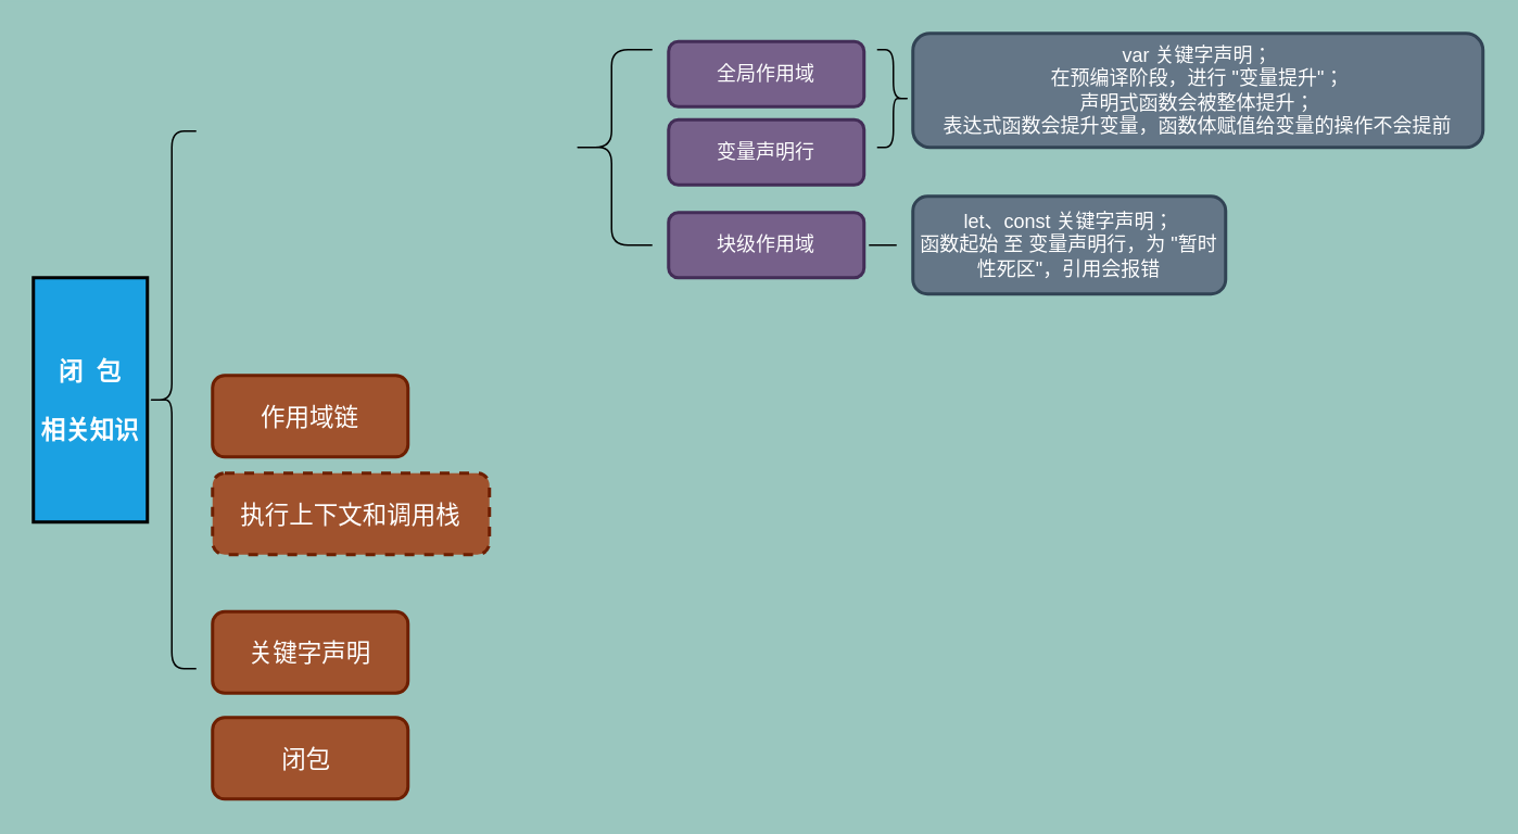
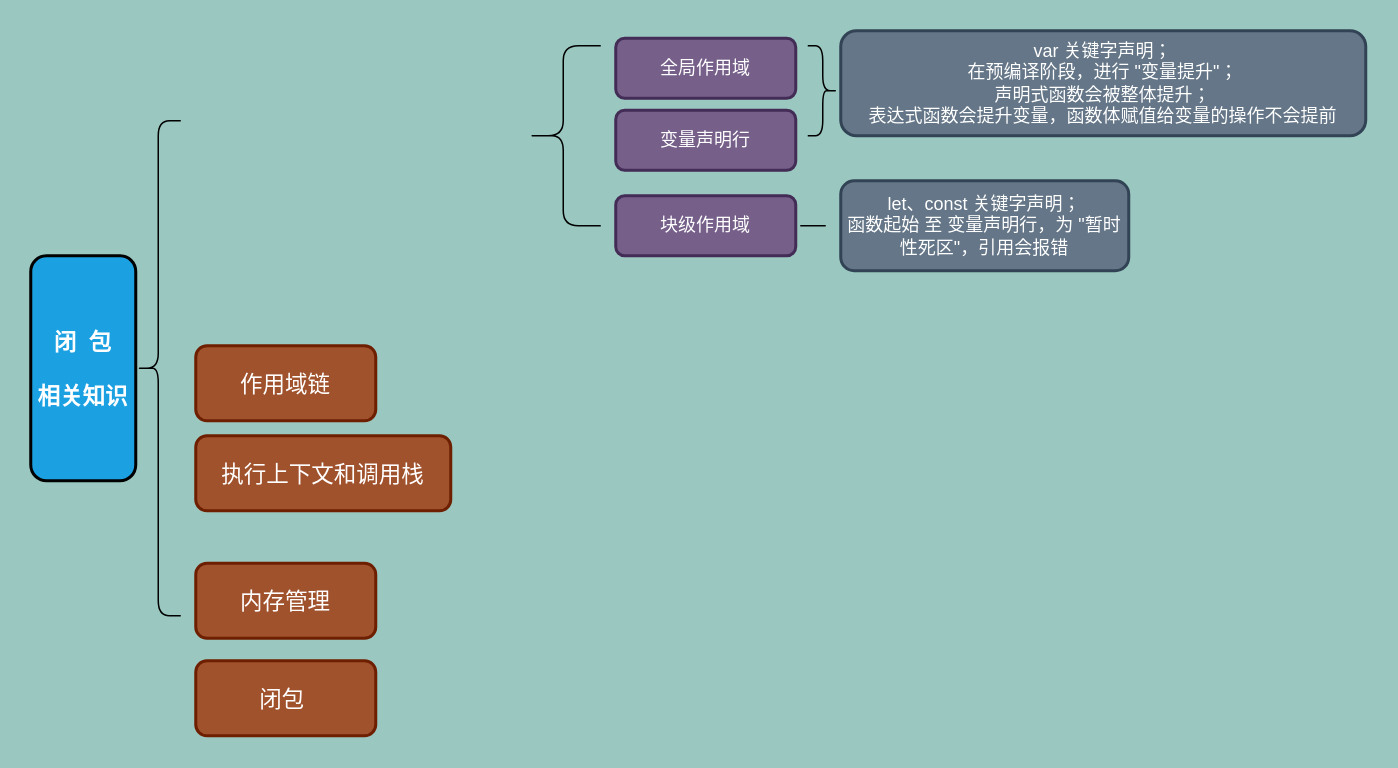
  <mxCell id="0" />
  <mxCell id="1" parent="0" />
- <mxCell id="2" value="&lt;b&gt;&lt;font style=&quot;font-size: 15px;&quot; color=&quot;#ffffff&quot;&gt;闭&amp;nbsp; 包&lt;br&gt;&lt;br&gt;相关知识&lt;br&gt;&lt;/font&gt;&lt;/b&gt;" style="whiteSpace=wrap;html=1;strokeWidth=2;fillWeight=4;hachureGap=8;hachureAngle=45;fillColor=#1ba1e2;fillStyle=solid;rounded=0;" parent="1" vertex="1"><mxGeometry x="20" y="170" width="70" height="150" as="geometry" /></mxCell>
+ <mxCell id="2" value="&lt;b&gt;&lt;font style=&quot;font-size: 15px;&quot; color=&quot;#ffffff&quot;&gt;闭&amp;nbsp; 包&lt;br&gt;&lt;br&gt;相关知识&lt;br&gt;&lt;/font&gt;&lt;/b&gt;" style="whiteSpace=wrap;html=1;strokeWidth=2;fillWeight=4;hachureGap=8;hachureAngle=45;fillColor=#1ba1e2;fillStyle=solid;rounded=1;" parent="1" vertex="1"><mxGeometry x="20" y="170" width="70" height="150" as="geometry" /></mxCell>
  <mxCell id="3" value="作用域链" style="whiteSpace=wrap;html=1;strokeWidth=2;fillWeight=4;hachureGap=8;hachureAngle=45;fillColor=#a0522d;fillStyle=solid;fontSize=15;fontColor=#ffffff;strokeColor=#6D1F00;rounded=1;" parent="1" vertex="1"><mxGeometry x="130" y="230" width="120" height="50" as="geometry" /></mxCell>
- <mxCell id="4" value="执行上下文和调用栈" style="whiteSpace=wrap;html=1;strokeWidth=2;fillWeight=4;hachureGap=8;hachureAngle=45;fillColor=#a0522d;fillStyle=solid;fontSize=15;fontColor=#ffffff;strokeColor=#6D1F00;rounded=1;dashed=1;" parent="1" vertex="1"><mxGeometry x="130" y="290" width="170" height="50" as="geometry" /></mxCell>
- <mxCell id="5" value="关键字声明" style="whiteSpace=wrap;html=1;strokeWidth=2;fillWeight=4;hachureGap=8;hachureAngle=45;fillColor=#a0522d;fillStyle=solid;fontSize=15;fontColor=#ffffff;strokeColor=#6D1F00;rounded=1;" parent="1" vertex="1"><mxGeometry x="130" y="375" width="120" height="50" as="geometry" /></mxCell>
+ <mxCell id="4" value="执行上下文和调用栈" style="whiteSpace=wrap;html=1;strokeWidth=2;fillWeight=4;hachureGap=8;hachureAngle=45;fillColor=#a0522d;fillStyle=solid;fontSize=15;fontColor=#ffffff;strokeColor=#6D1F00;rounded=1;" parent="1" vertex="1"><mxGeometry x="130" y="290" width="170" height="50" as="geometry" /></mxCell>
+ <mxCell id="5" value="内存管理" style="whiteSpace=wrap;html=1;strokeWidth=2;fillWeight=4;hachureGap=8;hachureAngle=45;fillColor=#a0522d;fillStyle=solid;fontSize=15;fontColor=#ffffff;strokeColor=#6D1F00;rounded=1;" parent="1" vertex="1"><mxGeometry x="130" y="375" width="120" height="50" as="geometry" /></mxCell>
  <mxCell id="6" value="闭包&amp;nbsp;" style="whiteSpace=wrap;html=1;strokeWidth=2;fillWeight=4;hachureGap=8;hachureAngle=45;fillColor=#a0522d;fillStyle=solid;fontSize=15;fontColor=#ffffff;strokeColor=#6D1F00;rounded=1;" parent="1" vertex="1"><mxGeometry x="130" y="440" width="120" height="50" as="geometry" /></mxCell>
  <mxCell id="7" value="" style="shape=curlyBracket;whiteSpace=wrap;html=1;fillStyle=solid;fontSize=15;fontColor=#FFFFFF;gradientColor=none;rounded=1;" parent="1" vertex="1"><mxGeometry x="90" y="80" width="30" height="330" as="geometry" /></mxCell>
  <mxCell id="8" value="全局作用域" style="whiteSpace=wrap;html=1;strokeWidth=2;fillWeight=4;hachureGap=8;hachureAngle=45;fillColor=#76608a;fillStyle=solid;fontSize=12;fontColor=#ffffff;strokeColor=#432D57;rounded=1;" parent="1" vertex="1"><mxGeometry x="410" y="25" width="120" height="40" as="geometry" /></mxCell>
  <mxCell id="9" value="变量声明行" style="whiteSpace=wrap;html=1;strokeWidth=2;fillWeight=4;hachureGap=8;hachureAngle=45;fillColor=#76608a;fillStyle=solid;fontSize=12;fontColor=#ffffff;strokeColor=#432D57;rounded=1;" parent="1" vertex="1"><mxGeometry x="410" y="73" width="120" height="40" as="geometry" /></mxCell>
  <mxCell id="10" value="块级作用域" style="whiteSpace=wrap;html=1;strokeWidth=2;fillWeight=4;hachureGap=8;hachureAngle=45;fillColor=#76608a;fillStyle=solid;fontSize=12;fontColor=#ffffff;strokeColor=#432D57;rounded=1;" parent="1" vertex="1"><mxGeometry x="410" y="130" width="120" height="40" as="geometry" /></mxCell>
  <mxCell id="11" value="" style="shape=curlyBracket;whiteSpace=wrap;html=1;fillStyle=solid;fontSize=12;fontColor=#FFFFFF;fillColor=#A5674A;gradientColor=none;rounded=1;" parent="1" vertex="1"><mxGeometry x="350" y="30" width="50" height="120" as="geometry" /></mxCell>
  <mxCell id="12" value="let、const 关键字声明；&lt;br&gt;函数起始 至 变量声明行，为 &quot;暂时性死区&quot;，引用会报错" style="whiteSpace=wrap;html=1;strokeWidth=2;fillWeight=4;hachureGap=8;hachureAngle=45;fillColor=#647687;fillStyle=solid;fontSize=12;fontColor=#ffffff;strokeColor=#314354;rounded=1;" parent="1" vertex="1"><mxGeometry x="560" y="120" width="192" height="60" as="geometry" /></mxCell>
  <mxCell id="13" value="var 关键字声明；&lt;br&gt;在预编译阶段，进行 &quot;变量提升&quot;；&lt;br&gt;声明式函数会被整体提升；&lt;br&gt;表达式函数会提升变量，函数体赋值给变量的操作不会提前" style="whiteSpace=wrap;html=1;strokeWidth=2;fillWeight=4;hachureGap=8;hachureAngle=45;fillColor=#647687;fillStyle=solid;fontSize=12;fontColor=#ffffff;strokeColor=#314354;rounded=1;" parent="1" vertex="1"><mxGeometry x="560" y="20" width="350" height="70" as="geometry" /></mxCell>
  <mxCell id="14" value="" style="shape=curlyBracket;whiteSpace=wrap;html=1;flipH=1;fillStyle=solid;fontSize=12;fontColor=#FFFFFF;fillColor=#A5674A;gradientColor=none;rounded=1;" parent="1" vertex="1"><mxGeometry x="538" y="30" width="20" height="60" as="geometry" /></mxCell>
  <mxCell id="15" value="" style="line;strokeWidth=1;html=1;perimeter=backbonePerimeter;points=[];outlineConnect=0;fillStyle=solid;fontSize=12;fontColor=#FFFFFF;fillColor=#A5674A;gradientColor=none;rounded=1;" parent="1" vertex="1"><mxGeometry x="533" y="145" width="17" height="10" as="geometry" /></mxCell>
